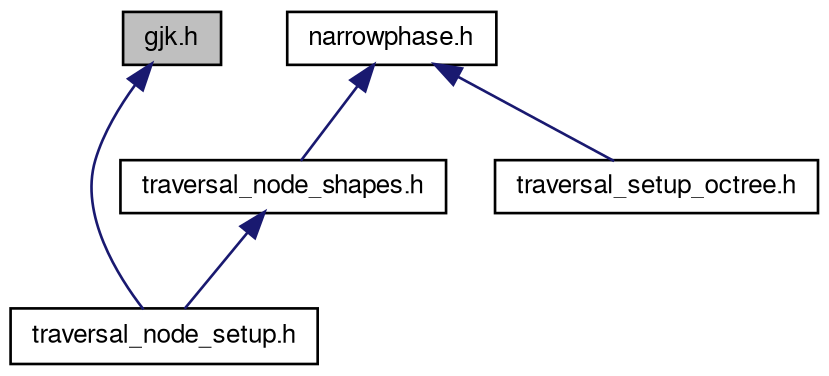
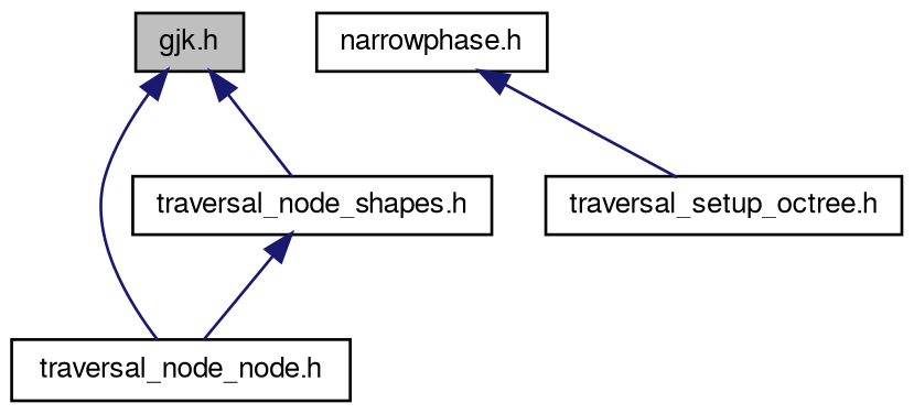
  digraph {
    node [color=black fillcolor=white fontname=FreeSans fontsize=10 shape=record style=filled]
    edge [color=midnightblue dir=back fontname=FreeSans fontsize=10 labelfontname=FreeSans labelfontsize=10 style=solid]
    n1 [fillcolor=grey75 fontcolor=black height=0.2 label="gjk.h" width=0.4]
-   n2 [height=0.2 label="traversal_node_setup.h" width=0.4]
+   n2 [height=0.2 label="traversal_node_node.h" width=0.4]
    n3 [height=0.2 label="narrowphase.h" width=0.4]
    n4 [height=0.2 label="traversal_setup_octree.h" width=0.4]
    n5 [height=0.2 label="traversal_node_shapes.h" width=0.4]
    n1 -> n2
    n3 -> n4
-   n3 -> n5
+   n1 -> n5
    n5 -> n2
  }
